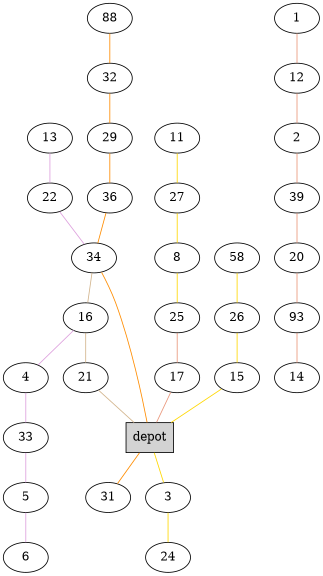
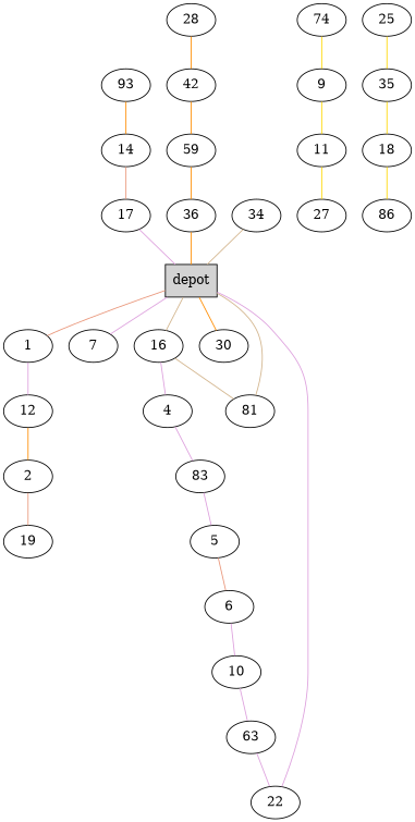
  graph {
    node [shape=ellipse]
    edge [color=gold]
    n1 [label=depot shape=box style=filled]
    1
-   3
+   7
    16
-   30 [label=31]
+   30
    12
-   24
+   24 [label=74]
    4
-   21
+   21 [label=81]
    2
-   19 [label=39]
-   20
+   19
    n14 [label=93]
    14
    17
+   9
    11
    27
-   8
    25
-   18 [label=58]
-   26
-   15
-   33
+   35
+   18
+   26 [label=86]
+   33 [label=83]
    5
    6
-   13
+   10
+   13 [label=63]
    22
-   28 [label=88]
-   32
-   29
+   28
+   32 [label=42]
+   29 [label=59]
    36
    34
-   n1 -- 3
-   34 -- 16 [color=tan]
+   n1 -- 1 [color=darksalmon]
+   n1 -- 7 [color=plum]
+   n1 -- 16 [color=tan]
    n1 -- 30 [color=darkorange]
-   1 -- 12 [color=darksalmon]
-   3 -- 24
+   1 -- 12 [color=plum]
    16 -- 4 [color=plum]
    16 -- 21 [color=tan]
-   12 -- 2 [color=darksalmon]
+   12 -- 2 [color=darkorange]
+   24 -- 9
    4 -- 33 [color=plum]
    21 -- n1 [color=tan]
    2 -- 19 [color=darksalmon]
-   19 -- 20 [color=darksalmon]
-   20 -- n14 [color=darksalmon]
-   n14 -- 14 [color=darksalmon]
-   25 -- 17 [color=darksalmon]
-   17 -- n1 [color=darksalmon]
+   n14 -- 14 [color=darkorange]
+   14 -- 17 [color=darksalmon]
+   17 -- n1 [color=plum]
+   9 -- 11
    11 -- 27
-   27 -- 8
-   8 -- 25
+   25 -- 35
+   35 -- 18
    18 -- 26
-   26 -- 15
-   15 -- n1
    33 -- 5 [color=plum]
-   5 -- 6 [color=plum]
+   5 -- 6 [color=darksalmon]
+   6 -- 10 [color=plum]
+   10 -- 13 [color=plum]
    13 -- 22 [color=plum]
-   22 -- 34 [color=plum]
+   22 -- n1 [color=plum]
    28 -- 32 [color=darkorange]
    32 -- 29 [color=darkorange]
    29 -- 36 [color=darkorange]
-   36 -- 34 [color=darkorange]
-   34 -- n1 [color=darkorange]
+   36 -- n1 [color=darkorange]
+   34 -- n1 [color=tan]
  }
